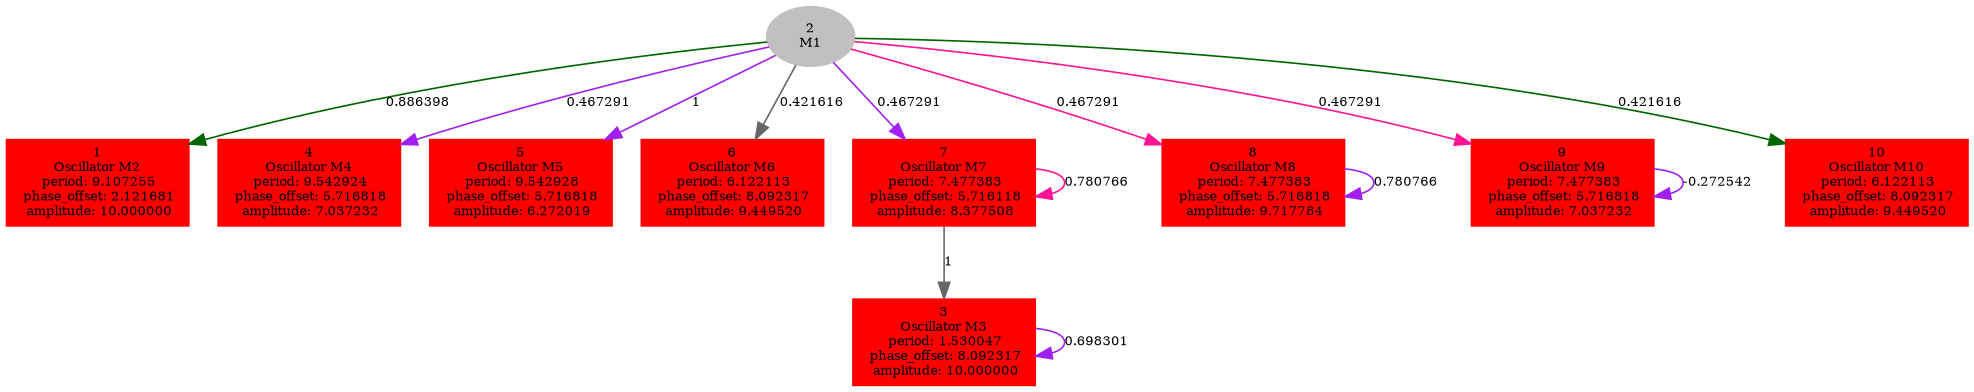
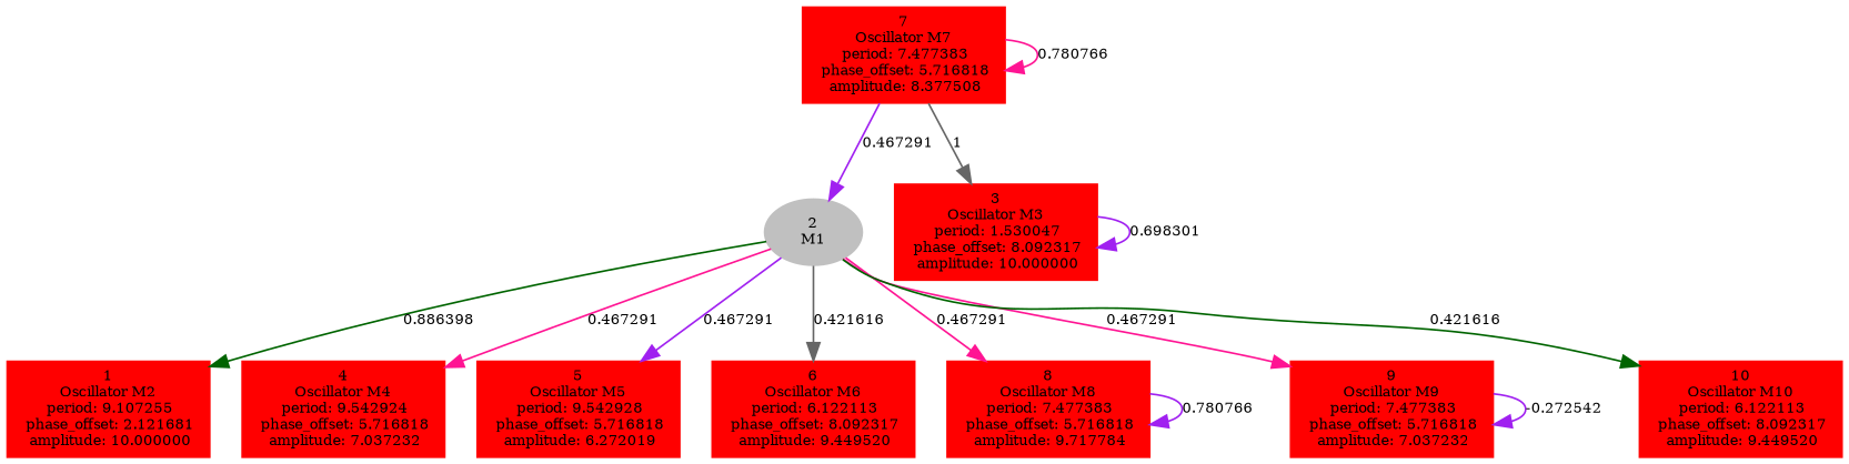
  digraph {
    forcelabels=true
    node [color=red fontsize=8 shape=box style=filled]
    edge [color=purple fontsize=8]
    n1 [label=<1<BR />Oscillator M2<BR /> period: 9.107255<BR /> phase_offset: 2.121681<BR /> amplitude: 10.000000>]
    n2 [color=grey label=<2<BR/>M1> shape=""]
    n3 [label=<4<BR />Oscillator M4<BR /> period: 9.542924<BR /> phase_offset: 5.716818<BR /> amplitude: 7.037232>]
    n4 [label=<5<BR />Oscillator M5<BR /> period: 9.542928<BR /> phase_offset: 5.716818<BR /> amplitude: 6.272019>]
    n5 [label=<6<BR />Oscillator M6<BR /> period: 6.122113<BR /> phase_offset: 8.092317<BR /> amplitude: 9.449520>]
-   n6 [label=<7<BR />Oscillator M7<BR /> period: 7.477383<BR /> phase_offset: 5.716118<BR /> amplitude: 8.377508>]
+   n6 [label=<7<BR />Oscillator M7<BR /> period: 7.477383<BR /> phase_offset: 5.716818<BR /> amplitude: 8.377508>]
    n7 [label=<8<BR />Oscillator M8<BR /> period: 7.477383<BR /> phase_offset: 5.716818<BR /> amplitude: 9.717784>]
    n8 [label=<9<BR />Oscillator M9<BR /> period: 7.477383<BR /> phase_offset: 5.716818<BR /> amplitude: 7.037232>]
    n9 [label=<10<BR />Oscillator M10<BR /> period: 6.122113<BR /> phase_offset: 8.092317<BR /> amplitude: 9.449520>]
    n10 [label=<3<BR />Oscillator M3<BR /> period: 1.530047<BR /> phase_offset: 8.092317<BR /> amplitude: 10.000000>]
    n2 -> n1 [color=darkgreen label="0.886398 "]
-   n2 -> n3 [label="0.467291 "]
-   n2 -> n4 [label="1 "]
+   n2 -> n3 [color=deeppink label="0.467291 "]
+   n2 -> n4 [label="0.467291 "]
    n2 -> n5 [color=gray40 label="0.421616 "]
-   n2 -> n6 [label="0.467291 "]
+   n6 -> n2 [label="0.467291 "]
    n2 -> n7 [color=deeppink label="0.467291 "]
    n2 -> n8 [color=deeppink label="0.467291 "]
    n2 -> n9 [color=darkgreen label="0.421616 "]
    n6 -> n6 [color=deeppink label="0.780766 "]
    n6 -> n10 [color=gray40 label="1 "]
    n7 -> n7 [label="0.780766 "]
    n8 -> n8 [label="-0.272542 "]
    n10 -> n10 [label="0.698301 "]
  }
